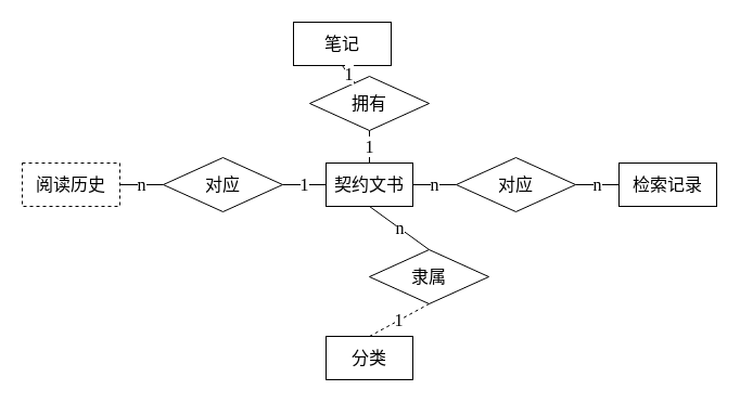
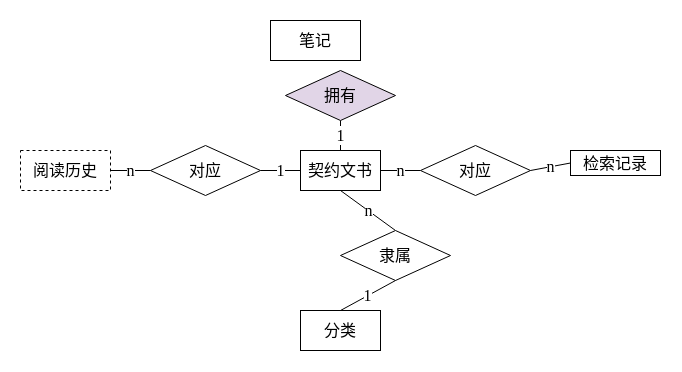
  <mxCell id="0" />
  <mxCell id="1" parent="0" />
  <mxCell id="2" value="契约文书" style="rounded=0;whiteSpace=wrap;html=1;fontFamily=Times New Roman;fontSize=16;" parent="1" vertex="1"><mxGeometry x="300" y="150" width="80" height="40" as="geometry" /></mxCell>
  <mxCell id="3" value="分类" style="rounded=0;whiteSpace=wrap;html=1;fontFamily=Times New Roman;fontSize=16;" parent="1" vertex="1"><mxGeometry x="300" y="310" width="80" height="40" as="geometry" /></mxCell>
  <mxCell id="4" value="笔记" style="rounded=0;whiteSpace=wrap;html=1;fontFamily=Times New Roman;fontSize=16;" parent="1" vertex="1"><mxGeometry x="270" y="20" width="90" height="40" as="geometry" /></mxCell>
- <mxCell id="5" value="检索记录" style="rounded=0;whiteSpace=wrap;html=1;fontFamily=Times New Roman;fontSize=16;" parent="1" vertex="1"><mxGeometry x="570" y="150" width="90" height="40" as="geometry" /></mxCell>
+ <mxCell id="5" value="检索记录" style="rounded=0;whiteSpace=wrap;html=1;fontFamily=Times New Roman;fontSize=16;" parent="1" vertex="1"><mxGeometry x="570" y="150" width="90" height="25" as="geometry" /></mxCell>
  <mxCell id="6" value="1" style="endArrow=none;html=1;rounded=0;exitX=0.5;exitY=0;exitDx=0;exitDy=0;entryX=0.5;entryY=1;entryDx=0;entryDy=0;fontFamily=Times New Roman;fontSize=16;" edge="1" parent="1" source="2" target="7"><mxGeometry width="50" height="50" relative="1" as="geometry"><mxPoint x="360" y="130" as="sourcePoint" /><mxPoint x="350" y="130" as="targetPoint" /></mxGeometry></mxCell>
- <mxCell id="7" value="拥有" style="rhombus;whiteSpace=wrap;html=1;fontFamily=Times New Roman;fontSize=16;" vertex="1" parent="1"><mxGeometry x="285" y="70" width="110" height="50" as="geometry" /></mxCell>
- <mxCell id="8" value="1" style="endArrow=none;html=1;rounded=0;entryX=0.5;entryY=1;entryDx=0;entryDy=0;fontFamily=Times New Roman;fontSize=16;" edge="1" parent="1" source="7" target="4"><mxGeometry width="50" height="50" relative="1" as="geometry"><mxPoint x="340" y="70" as="sourcePoint" /><mxPoint x="350" y="130" as="targetPoint" /></mxGeometry></mxCell>
+ <mxCell id="7" value="拥有" style="rhombus;whiteSpace=wrap;html=1;fontFamily=Times New Roman;fontSize=16;fillColor=#e1d5e7;" vertex="1" parent="1"><mxGeometry x="285" y="70" width="110" height="50" as="geometry" /></mxCell>
  <mxCell id="9" value="n" style="endArrow=none;html=1;rounded=0;exitX=0.5;exitY=0;exitDx=0;exitDy=0;entryX=0.5;entryY=1;entryDx=0;entryDy=0;fontFamily=Times New Roman;fontSize=16;" edge="1" parent="1" source="10" target="2"><mxGeometry width="50" height="50" relative="1" as="geometry"><mxPoint x="350" y="160" as="sourcePoint" /><mxPoint x="350" y="130" as="targetPoint" /></mxGeometry></mxCell>
  <mxCell id="10" value="隶属" style="rhombus;whiteSpace=wrap;html=1;fontFamily=Times New Roman;fontSize=16;" vertex="1" parent="1"><mxGeometry x="340" y="230" width="110" height="50" as="geometry" /></mxCell>
- <mxCell id="11" value="1" style="endArrow=none;html=1;rounded=0;entryX=0.5;entryY=1;entryDx=0;entryDy=0;exitX=0.5;exitY=0;exitDx=0;exitDy=0;fontFamily=Times New Roman;fontSize=16;dashed=1;" edge="1" parent="1" source="3" target="10"><mxGeometry width="50" height="50" relative="1" as="geometry"><mxPoint x="350" y="80" as="sourcePoint" /><mxPoint x="350" y="60" as="targetPoint" /><Array as="points" /></mxGeometry></mxCell>
+ <mxCell id="11" value="1" style="endArrow=none;html=1;rounded=0;entryX=0.5;entryY=1;entryDx=0;entryDy=0;exitX=0.5;exitY=0;exitDx=0;exitDy=0;fontFamily=Times New Roman;fontSize=16;" edge="1" parent="1" source="3" target="10"><mxGeometry width="50" height="50" relative="1" as="geometry"><mxPoint x="350" y="80" as="sourcePoint" /><mxPoint x="350" y="60" as="targetPoint" /><Array as="points" /></mxGeometry></mxCell>
  <mxCell id="12" value="对应" style="rhombus;whiteSpace=wrap;html=1;fontFamily=Times New Roman;fontSize=16;" vertex="1" parent="1"><mxGeometry x="420" y="145" width="110" height="50" as="geometry" /></mxCell>
  <mxCell id="13" value="n" style="endArrow=none;html=1;rounded=0;exitX=0;exitY=0.5;exitDx=0;exitDy=0;entryX=1;entryY=0.5;entryDx=0;entryDy=0;fontFamily=Times New Roman;fontSize=16;" edge="1" parent="1" source="12" target="2"><mxGeometry width="50" height="50" relative="1" as="geometry"><mxPoint x="350" y="240" as="sourcePoint" /><mxPoint x="350" y="200" as="targetPoint" /></mxGeometry></mxCell>
  <mxCell id="14" value="n" style="endArrow=none;html=1;rounded=0;exitX=0;exitY=0.5;exitDx=0;exitDy=0;entryX=1;entryY=0.5;entryDx=0;entryDy=0;fontFamily=Times New Roman;fontSize=16;" edge="1" parent="1" source="5" target="12"><mxGeometry width="50" height="50" relative="1" as="geometry"><mxPoint x="360" y="250" as="sourcePoint" /><mxPoint x="360" y="210" as="targetPoint" /></mxGeometry></mxCell>
  <mxCell id="15" value="阅读历史" style="rounded=0;whiteSpace=wrap;html=1;fontFamily=Times New Roman;fontSize=16;dashed=1;" vertex="1" parent="1"><mxGeometry x="20" y="150" width="90" height="40" as="geometry" /></mxCell>
  <mxCell id="16" value="对应" style="rhombus;whiteSpace=wrap;html=1;fontFamily=Times New Roman;fontSize=16;" vertex="1" parent="1"><mxGeometry x="150" y="145" width="110" height="50" as="geometry" /></mxCell>
  <mxCell id="17" value="1" style="endArrow=none;html=1;rounded=0;exitX=1;exitY=0.5;exitDx=0;exitDy=0;entryX=0;entryY=0.5;entryDx=0;entryDy=0;fontFamily=Times New Roman;fontSize=16;" edge="1" parent="1" source="16" target="2"><mxGeometry width="50" height="50" relative="1" as="geometry"><mxPoint x="430" y="180" as="sourcePoint" /><mxPoint x="390" y="180" as="targetPoint" /></mxGeometry></mxCell>
  <mxCell id="18" value="n" style="endArrow=none;html=1;rounded=0;exitX=0;exitY=0.5;exitDx=0;exitDy=0;entryX=1;entryY=0.5;entryDx=0;entryDy=0;fontFamily=Times New Roman;fontSize=16;" edge="1" parent="1" source="16" target="15"><mxGeometry width="50" height="50" relative="1" as="geometry"><mxPoint x="440" y="190" as="sourcePoint" /><mxPoint x="400" y="190" as="targetPoint" /></mxGeometry></mxCell>
